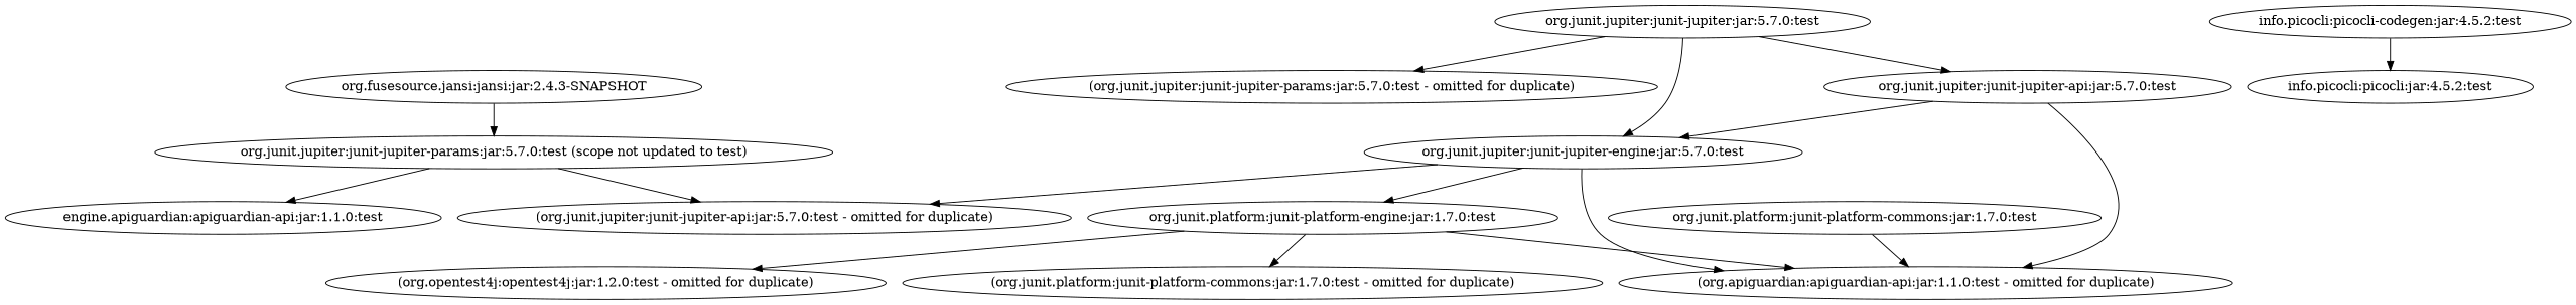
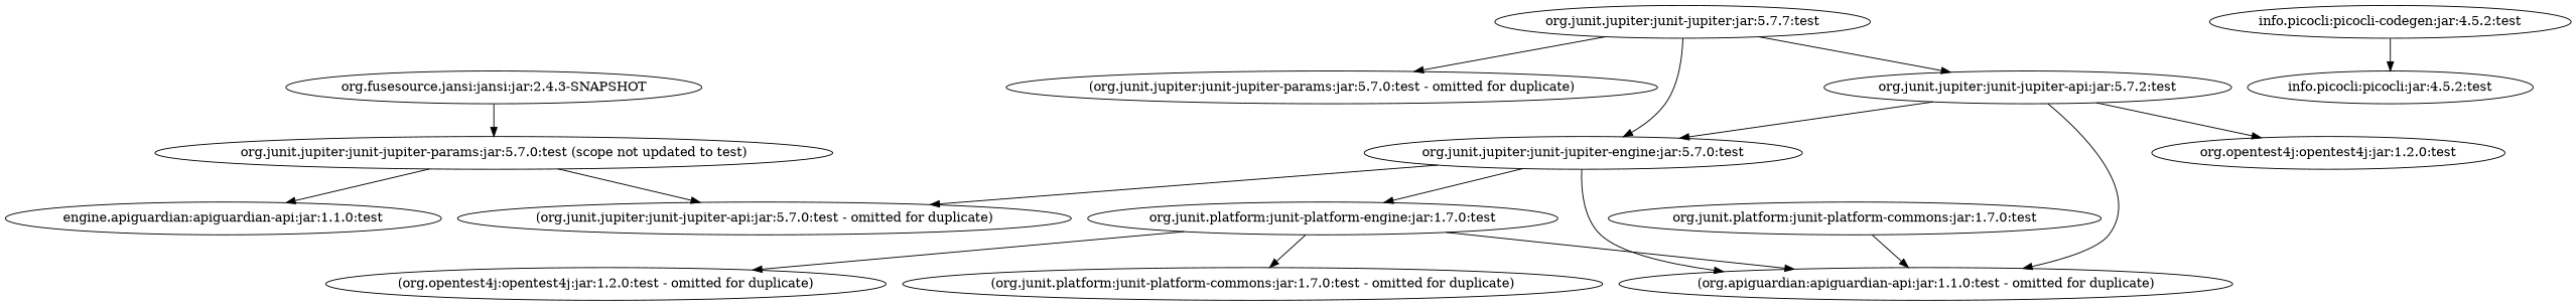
  digraph {
    "org.fusesource.jansi:jansi:jar:2.4.3-SNAPSHOT"
    "org.junit.jupiter:junit-jupiter-params:jar:5.7.0:test (scope not updated to test)"
-   "org.junit.jupiter:junit-jupiter:jar:5.7.0:test"
-   "org.junit.jupiter:junit-jupiter-api:jar:5.7.0:test"
+   "org.junit.jupiter:junit-jupiter:jar:5.7.0:test" [label="org.junit.jupiter:junit-jupiter:jar:5.7.7:test"]
+   "org.junit.jupiter:junit-jupiter-api:jar:5.7.0:test" [label="org.junit.jupiter:junit-jupiter-api:jar:5.7.2:test"]
    "(org.junit.jupiter:junit-jupiter-params:jar:5.7.0:test - omitted for duplicate)"
    "org.junit.jupiter:junit-jupiter-engine:jar:5.7.0:test"
    "(org.junit.jupiter:junit-jupiter-api:jar:5.7.0:test - omitted for duplicate)"
    n8 [label="engine.apiguardian:apiguardian-api:jar:1.1.0:test"]
    "info.picocli:picocli-codegen:jar:4.5.2:test"
    "info.picocli:picocli:jar:4.5.2:test"
    "(org.apiguardian:apiguardian-api:jar:1.1.0:test - omitted for duplicate)"
+   "org.opentest4j:opentest4j:jar:1.2.0:test"
    "org.junit.platform:junit-platform-engine:jar:1.7.0:test"
    "org.junit.platform:junit-platform-commons:jar:1.7.0:test"
    "(org.opentest4j:opentest4j:jar:1.2.0:test - omitted for duplicate)"
    "(org.junit.platform:junit-platform-commons:jar:1.7.0:test - omitted for duplicate)"
    "org.fusesource.jansi:jansi:jar:2.4.3-SNAPSHOT" -> "org.junit.jupiter:junit-jupiter-params:jar:5.7.0:test (scope not updated to test)"
    "org.junit.jupiter:junit-jupiter-params:jar:5.7.0:test (scope not updated to test)" -> "(org.junit.jupiter:junit-jupiter-api:jar:5.7.0:test - omitted for duplicate)"
    "org.junit.jupiter:junit-jupiter-params:jar:5.7.0:test (scope not updated to test)" -> n8
    "org.junit.jupiter:junit-jupiter:jar:5.7.0:test" -> "org.junit.jupiter:junit-jupiter-api:jar:5.7.0:test"
    "org.junit.jupiter:junit-jupiter:jar:5.7.0:test" -> "(org.junit.jupiter:junit-jupiter-params:jar:5.7.0:test - omitted for duplicate)"
    "org.junit.jupiter:junit-jupiter:jar:5.7.0:test" -> "org.junit.jupiter:junit-jupiter-engine:jar:5.7.0:test"
    "org.junit.jupiter:junit-jupiter-api:jar:5.7.0:test" -> "org.junit.jupiter:junit-jupiter-engine:jar:5.7.0:test"
    "org.junit.jupiter:junit-jupiter-api:jar:5.7.0:test" -> "(org.apiguardian:apiguardian-api:jar:1.1.0:test - omitted for duplicate)"
+   "org.junit.jupiter:junit-jupiter-api:jar:5.7.0:test" -> "org.opentest4j:opentest4j:jar:1.2.0:test"
    "org.junit.jupiter:junit-jupiter-engine:jar:5.7.0:test" -> "(org.junit.jupiter:junit-jupiter-api:jar:5.7.0:test - omitted for duplicate)"
    "org.junit.jupiter:junit-jupiter-engine:jar:5.7.0:test" -> "(org.apiguardian:apiguardian-api:jar:1.1.0:test - omitted for duplicate)"
    "org.junit.jupiter:junit-jupiter-engine:jar:5.7.0:test" -> "org.junit.platform:junit-platform-engine:jar:1.7.0:test"
    "info.picocli:picocli-codegen:jar:4.5.2:test" -> "info.picocli:picocli:jar:4.5.2:test"
    "org.junit.platform:junit-platform-engine:jar:1.7.0:test" -> "(org.apiguardian:apiguardian-api:jar:1.1.0:test - omitted for duplicate)"
    "org.junit.platform:junit-platform-engine:jar:1.7.0:test" -> "(org.opentest4j:opentest4j:jar:1.2.0:test - omitted for duplicate)"
    "org.junit.platform:junit-platform-engine:jar:1.7.0:test" -> "(org.junit.platform:junit-platform-commons:jar:1.7.0:test - omitted for duplicate)"
    "org.junit.platform:junit-platform-commons:jar:1.7.0:test" -> "(org.apiguardian:apiguardian-api:jar:1.1.0:test - omitted for duplicate)"
  }
